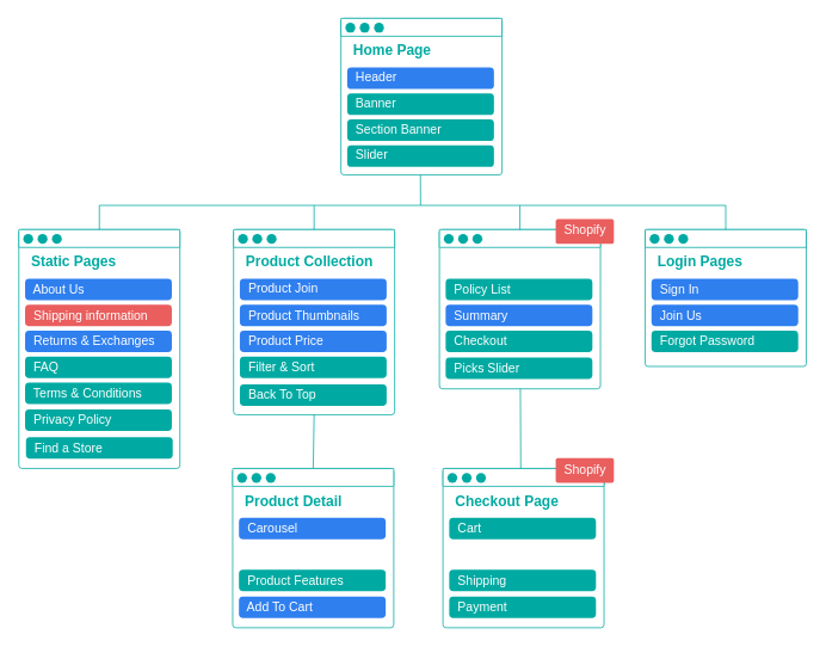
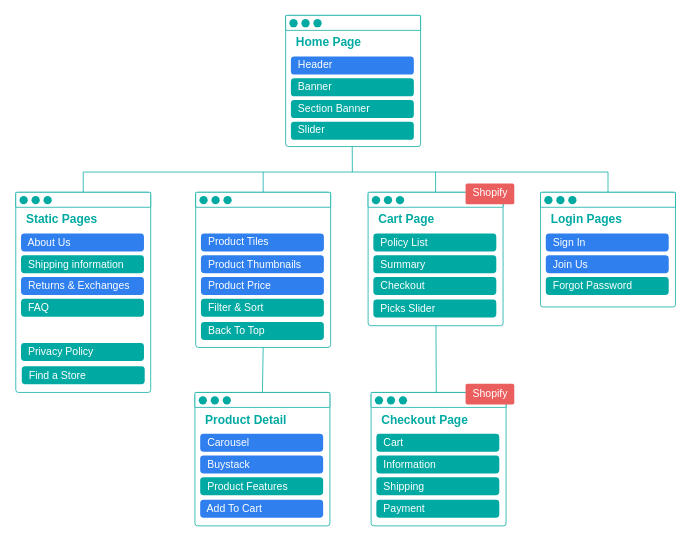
  <mxCell id="0" />
  <mxCell id="1" parent="0" />
  <mxCell id="2" value="" style="rounded=1;whiteSpace=wrap;html=1;arcSize=2;strokeColor=#00AAA2;" parent="1" vertex="1"><mxGeometry x="380" y="20" width="180" height="175" as="geometry" /></mxCell>
  <mxCell id="3" value="&lt;font style=&quot;font-size: 14px ; line-height: 60%&quot;&gt;&amp;nbsp; Slider&lt;/font&gt;" style="rounded=1;whiteSpace=wrap;html=1;arcSize=19;fontColor=#FFFFFF;align=left;strokeColor=none;fillColor=#00AAA2;" parent="1" vertex="1"><mxGeometry x="387" y="162" width="164" height="24" as="geometry" /></mxCell>
  <mxCell id="4" value="" style="rounded=1;whiteSpace=wrap;html=1;arcSize=2;strokeColor=#00AAA2;" parent="1" vertex="1"><mxGeometry x="380" y="20" width="180" height="20" as="geometry" /></mxCell>
  <mxCell id="5" value="" style="ellipse;whiteSpace=wrap;html=1;aspect=fixed;fontColor=#00AAA2;fillColor=#00AAA2;strokeColor=none;" parent="1" vertex="1"><mxGeometry x="385" y="25" width="11" height="11" as="geometry" /></mxCell>
  <mxCell id="6" value="" style="ellipse;whiteSpace=wrap;html=1;aspect=fixed;fontColor=#2F7FEF;fillColor=#00AAA2;strokeColor=none;" parent="1" vertex="1"><mxGeometry x="401" y="25" width="11" height="11" as="geometry" /></mxCell>
  <mxCell id="7" value="" style="ellipse;whiteSpace=wrap;html=1;aspect=fixed;fontColor=#2F7FEF;fillColor=#00AAA2;strokeColor=none;" parent="1" vertex="1"><mxGeometry x="417" y="25" width="11" height="11" as="geometry" /></mxCell>
  <mxCell id="8" value="&lt;font style=&quot;font-size: 14px ; line-height: 60%&quot;&gt;&amp;nbsp; Header&lt;/font&gt;" style="rounded=1;whiteSpace=wrap;html=1;arcSize=19;fillColor=#2F7FEF;fontColor=#FFFFFF;align=left;strokeColor=none;" parent="1" vertex="1"><mxGeometry x="387" y="75" width="164" height="24" as="geometry" /></mxCell>
  <mxCell id="9" value="Home Page" style="text;strokeColor=none;align=left;verticalAlign=top;spacingLeft=4;spacingRight=4;overflow=hidden;rotatable=0;points=[[0,0.5],[1,0.5]];portConstraint=eastwest;fontStyle=1;fontSize=16;labelBackgroundColor=none;fontColor=#00AAA2;" parent="1" vertex="1"><mxGeometry x="388" y="40" width="102" height="30" as="geometry" /></mxCell>
  <mxCell id="10" value="&lt;font style=&quot;font-size: 14px ; line-height: 60%&quot;&gt;&amp;nbsp; Banner&lt;/font&gt;" style="rounded=1;whiteSpace=wrap;html=1;arcSize=19;fontColor=#FFFFFF;align=left;strokeColor=none;fillColor=#00AAA2;" parent="1" vertex="1"><mxGeometry x="387" y="104" width="164" height="24" as="geometry" /></mxCell>
  <mxCell id="11" value="&lt;font style=&quot;font-size: 14px ; line-height: 60%&quot;&gt;&amp;nbsp; Section Banner&lt;/font&gt;" style="rounded=1;whiteSpace=wrap;html=1;arcSize=19;fontColor=#FFFFFF;align=left;strokeColor=none;fillColor=#00AAA2;" parent="1" vertex="1"><mxGeometry x="387" y="133" width="164" height="24" as="geometry" /></mxCell>
  <mxCell id="12" value="" style="rounded=1;whiteSpace=wrap;html=1;arcSize=2;strokeColor=#00AAA2;" parent="1" vertex="1"><mxGeometry x="260" y="256" width="180" height="207" as="geometry" /></mxCell>
  <mxCell id="13" value="&lt;span style=&quot;font-size: 14px&quot;&gt;&amp;nbsp; Filter &amp;amp; Sort&lt;/span&gt;" style="rounded=1;whiteSpace=wrap;html=1;arcSize=19;fontColor=#FFFFFF;align=left;strokeColor=none;fillColor=#00AAA2;" parent="1" vertex="1"><mxGeometry x="267" y="398" width="164" height="24" as="geometry" /></mxCell>
  <mxCell id="14" value="" style="rounded=1;whiteSpace=wrap;html=1;arcSize=2;strokeColor=#00AAA2;" parent="1" vertex="1"><mxGeometry x="260" y="256" width="180" height="20" as="geometry" /></mxCell>
  <mxCell id="15" value="" style="ellipse;whiteSpace=wrap;html=1;aspect=fixed;fontColor=#00AAA2;fillColor=#00AAA2;strokeColor=none;" parent="1" vertex="1"><mxGeometry x="265" y="261" width="11" height="11" as="geometry" /></mxCell>
  <mxCell id="16" value="" style="ellipse;whiteSpace=wrap;html=1;aspect=fixed;fontColor=#2F7FEF;fillColor=#00AAA2;strokeColor=none;" parent="1" vertex="1"><mxGeometry x="281" y="261" width="11" height="11" as="geometry" /></mxCell>
  <mxCell id="17" value="" style="ellipse;whiteSpace=wrap;html=1;aspect=fixed;fontColor=#2F7FEF;fillColor=#00AAA2;strokeColor=none;" parent="1" vertex="1"><mxGeometry x="297" y="261" width="11" height="11" as="geometry" /></mxCell>
- <mxCell id="18" value="&lt;font style=&quot;font-size: 14px ; line-height: 60%&quot;&gt;&amp;nbsp; Product Join&lt;/font&gt;" style="rounded=1;whiteSpace=wrap;html=1;arcSize=19;fillColor=#2F7FEF;fontColor=#FFFFFF;align=left;strokeColor=none;" parent="1" vertex="1"><mxGeometry x="267" y="311" width="164" height="24" as="geometry" /></mxCell>
- <mxCell id="19" value="Product Collection" style="text;strokeColor=none;align=left;verticalAlign=top;spacingLeft=4;spacingRight=4;overflow=hidden;rotatable=0;points=[[0,0.5],[1,0.5]];portConstraint=eastwest;fontStyle=1;fontSize=16;labelBackgroundColor=none;fontColor=#00AAA2;" parent="1" vertex="1"><mxGeometry x="268" y="276" width="172" height="30" as="geometry" /></mxCell>
+ <mxCell id="18" value="&lt;font style=&quot;font-size: 14px ; line-height: 60%&quot;&gt;&amp;nbsp; Product Tiles&lt;/font&gt;" style="rounded=1;whiteSpace=wrap;html=1;arcSize=19;fillColor=#2F7FEF;fontColor=#FFFFFF;align=left;strokeColor=none;" parent="1" vertex="1"><mxGeometry x="267" y="311" width="164" height="24" as="geometry" /></mxCell>
  <mxCell id="20" value="&lt;span style=&quot;font-size: 14px&quot;&gt;&amp;nbsp; Product Thumbnails&lt;/span&gt;" style="rounded=1;whiteSpace=wrap;html=1;arcSize=19;fontColor=#FFFFFF;align=left;strokeColor=none;fillColor=#2F7FEF;" parent="1" vertex="1"><mxGeometry x="267" y="340" width="164" height="24" as="geometry" /></mxCell>
  <mxCell id="21" value="&lt;span style=&quot;font-size: 14px&quot;&gt;&amp;nbsp; Product Price&lt;/span&gt;" style="rounded=1;whiteSpace=wrap;html=1;arcSize=19;fontColor=#FFFFFF;align=left;strokeColor=none;fillColor=#2F7FEF;" parent="1" vertex="1"><mxGeometry x="267" y="369" width="164" height="24" as="geometry" /></mxCell>
  <mxCell id="22" value="&lt;span style=&quot;font-size: 14px&quot;&gt;&amp;nbsp; Back To Top&lt;/span&gt;" style="rounded=1;whiteSpace=wrap;html=1;arcSize=19;fontColor=#FFFFFF;align=left;strokeColor=none;fillColor=#00AAA2;" parent="1" vertex="1"><mxGeometry x="267" y="429" width="164" height="24" as="geometry" /></mxCell>
  <mxCell id="23" value="" style="rounded=1;whiteSpace=wrap;html=1;arcSize=2;strokeColor=#00AAA2;" parent="1" vertex="1"><mxGeometry x="20" y="256" width="180" height="267" as="geometry" /></mxCell>
  <mxCell id="24" value="&lt;span style=&quot;font-size: 14px&quot;&gt;&amp;nbsp; FAQ&lt;/span&gt;" style="rounded=1;whiteSpace=wrap;html=1;arcSize=19;fontColor=#FFFFFF;align=left;strokeColor=none;fillColor=#00AAA2;" parent="1" vertex="1"><mxGeometry x="27" y="398" width="164" height="24" as="geometry" /></mxCell>
  <mxCell id="25" value="" style="rounded=1;whiteSpace=wrap;html=1;arcSize=2;strokeColor=#00AAA2;" parent="1" vertex="1"><mxGeometry x="20" y="256" width="180" height="20" as="geometry" /></mxCell>
  <mxCell id="26" value="" style="ellipse;whiteSpace=wrap;html=1;aspect=fixed;fontColor=#00AAA2;fillColor=#00AAA2;strokeColor=none;" parent="1" vertex="1"><mxGeometry x="25" y="261" width="11" height="11" as="geometry" /></mxCell>
  <mxCell id="27" value="" style="ellipse;whiteSpace=wrap;html=1;aspect=fixed;fontColor=#2F7FEF;fillColor=#00AAA2;strokeColor=none;" parent="1" vertex="1"><mxGeometry x="41" y="261" width="11" height="11" as="geometry" /></mxCell>
  <mxCell id="28" value="" style="ellipse;whiteSpace=wrap;html=1;aspect=fixed;fontColor=#2F7FEF;fillColor=#00AAA2;strokeColor=none;" parent="1" vertex="1"><mxGeometry x="57" y="261" width="11" height="11" as="geometry" /></mxCell>
  <mxCell id="29" value="&lt;span style=&quot;font-size: 14px&quot;&gt;&amp;nbsp; About Us&lt;/span&gt;" style="rounded=1;whiteSpace=wrap;html=1;arcSize=19;fillColor=#2F7FEF;fontColor=#FFFFFF;align=left;strokeColor=none;" parent="1" vertex="1"><mxGeometry x="27" y="311" width="164" height="24" as="geometry" /></mxCell>
  <mxCell id="30" value="Static Pages" style="text;strokeColor=none;align=left;verticalAlign=top;spacingLeft=4;spacingRight=4;overflow=hidden;rotatable=0;points=[[0,0.5],[1,0.5]];portConstraint=eastwest;fontStyle=1;fontSize=16;labelBackgroundColor=none;fontColor=#00AAA2;" parent="1" vertex="1"><mxGeometry x="28" y="276" width="172" height="30" as="geometry" /></mxCell>
- <mxCell id="31" value="&lt;span style=&quot;font-size: 14px&quot;&gt;&amp;nbsp; Shipping information&lt;/span&gt;" style="rounded=1;whiteSpace=wrap;html=1;arcSize=19;fontColor=#FFFFFF;align=left;strokeColor=none;fillColor=#ea5e5e;" parent="1" vertex="1"><mxGeometry x="27" y="340" width="164" height="24" as="geometry" /></mxCell>
+ <mxCell id="31" value="&lt;span style=&quot;font-size: 14px&quot;&gt;&amp;nbsp; Shipping information&lt;/span&gt;" style="rounded=1;whiteSpace=wrap;html=1;arcSize=19;fontColor=#FFFFFF;align=left;strokeColor=none;fillColor=#00AAA2;" parent="1" vertex="1"><mxGeometry x="27" y="340" width="164" height="24" as="geometry" /></mxCell>
  <mxCell id="32" value="&lt;span style=&quot;font-size: 14px&quot;&gt;&amp;nbsp; Returns &amp;amp; Exchanges&lt;/span&gt;" style="rounded=1;whiteSpace=wrap;html=1;arcSize=19;fontColor=#FFFFFF;align=left;strokeColor=none;fillColor=#2f7fef;" parent="1" vertex="1"><mxGeometry x="27" y="369" width="164" height="24" as="geometry" /></mxCell>
- <mxCell id="33" value="&lt;span style=&quot;font-size: 14px&quot;&gt;&amp;nbsp; Terms &amp;amp; Conditions&lt;/span&gt;" style="rounded=1;whiteSpace=wrap;html=1;arcSize=19;fontColor=#FFFFFF;align=left;strokeColor=none;fillColor=#00AAA2;" parent="1" vertex="1"><mxGeometry x="27" y="427" width="164" height="24" as="geometry" /></mxCell>
  <mxCell id="34" value="&lt;span style=&quot;font-size: 14px&quot;&gt;&amp;nbsp; Privacy Policy&lt;/span&gt;" style="rounded=1;whiteSpace=wrap;html=1;arcSize=19;fontColor=#FFFFFF;align=left;strokeColor=none;fillColor=#00AAA2;" parent="1" vertex="1"><mxGeometry x="27" y="457" width="164" height="24" as="geometry" /></mxCell>
  <mxCell id="35" value="&lt;span style=&quot;font-size: 14px&quot;&gt;&amp;nbsp; Find a Store&lt;/span&gt;" style="rounded=1;whiteSpace=wrap;html=1;arcSize=19;fontColor=#FFFFFF;align=left;strokeColor=none;fillColor=#00AAA2;" parent="1" vertex="1"><mxGeometry x="28" y="488" width="164" height="24" as="geometry" /></mxCell>
  <mxCell id="36" value="" style="rounded=1;whiteSpace=wrap;html=1;arcSize=2;strokeColor=#00AAA2;" parent="1" vertex="1"><mxGeometry x="720" y="256" width="180" height="153" as="geometry" /></mxCell>
  <mxCell id="37" value="" style="rounded=1;whiteSpace=wrap;html=1;arcSize=2;strokeColor=#00AAA2;" parent="1" vertex="1"><mxGeometry x="720" y="256" width="180" height="20" as="geometry" /></mxCell>
  <mxCell id="38" value="" style="ellipse;whiteSpace=wrap;html=1;aspect=fixed;fontColor=#00AAA2;fillColor=#00AAA2;strokeColor=none;" parent="1" vertex="1"><mxGeometry x="725" y="261" width="11" height="11" as="geometry" /></mxCell>
  <mxCell id="39" value="" style="ellipse;whiteSpace=wrap;html=1;aspect=fixed;fontColor=#2F7FEF;fillColor=#00AAA2;strokeColor=none;" parent="1" vertex="1"><mxGeometry x="741" y="261" width="11" height="11" as="geometry" /></mxCell>
  <mxCell id="40" value="" style="ellipse;whiteSpace=wrap;html=1;aspect=fixed;fontColor=#2F7FEF;fillColor=#00AAA2;strokeColor=none;" parent="1" vertex="1"><mxGeometry x="757" y="261" width="11" height="11" as="geometry" /></mxCell>
  <mxCell id="41" value="&lt;span style=&quot;font-size: 14px&quot;&gt;&amp;nbsp; Sign In&lt;/span&gt;" style="rounded=1;whiteSpace=wrap;html=1;arcSize=19;fillColor=#2F7FEF;fontColor=#FFFFFF;align=left;strokeColor=none;" parent="1" vertex="1"><mxGeometry x="727" y="311" width="164" height="24" as="geometry" /></mxCell>
  <mxCell id="42" value="Login Pages" style="text;strokeColor=none;align=left;verticalAlign=top;spacingLeft=4;spacingRight=4;overflow=hidden;rotatable=0;points=[[0,0.5],[1,0.5]];portConstraint=eastwest;fontStyle=1;fontSize=16;labelBackgroundColor=none;fontColor=#00AAA2;" parent="1" vertex="1"><mxGeometry x="728" y="276" width="172" height="30" as="geometry" /></mxCell>
  <mxCell id="43" value="&lt;span style=&quot;font-size: 14px&quot;&gt;&amp;nbsp; Join Us&lt;/span&gt;" style="rounded=1;whiteSpace=wrap;html=1;arcSize=19;fontColor=#FFFFFF;align=left;strokeColor=none;fillColor=#2F7FEF;" parent="1" vertex="1"><mxGeometry x="727" y="340" width="164" height="24" as="geometry" /></mxCell>
  <mxCell id="44" value="&lt;span style=&quot;font-size: 14px&quot;&gt;&amp;nbsp; Forgot Password&lt;/span&gt;" style="rounded=1;whiteSpace=wrap;html=1;arcSize=19;fontColor=#FFFFFF;align=left;strokeColor=none;fillColor=#00AAA2;" parent="1" vertex="1"><mxGeometry x="727" y="369" width="164" height="24" as="geometry" /></mxCell>
  <mxCell id="45" value="" style="rounded=1;whiteSpace=wrap;html=1;arcSize=2;strokeColor=#00AAA2;" parent="1" vertex="1"><mxGeometry x="490" y="256" width="180" height="178" as="geometry" /></mxCell>
  <mxCell id="46" value="" style="rounded=1;whiteSpace=wrap;html=1;arcSize=2;strokeColor=#00AAA2;" parent="1" vertex="1"><mxGeometry x="490" y="256" width="180" height="20" as="geometry" /></mxCell>
  <mxCell id="47" value="" style="ellipse;whiteSpace=wrap;html=1;aspect=fixed;fontColor=#00AAA2;fillColor=#00AAA2;strokeColor=none;" parent="1" vertex="1"><mxGeometry x="495" y="261" width="11" height="11" as="geometry" /></mxCell>
  <mxCell id="48" value="" style="ellipse;whiteSpace=wrap;html=1;aspect=fixed;fontColor=#2F7FEF;fillColor=#00AAA2;strokeColor=none;" parent="1" vertex="1"><mxGeometry x="511" y="261" width="11" height="11" as="geometry" /></mxCell>
  <mxCell id="49" value="" style="ellipse;whiteSpace=wrap;html=1;aspect=fixed;fontColor=#2F7FEF;fillColor=#00AAA2;strokeColor=none;" parent="1" vertex="1"><mxGeometry x="527" y="261" width="11" height="11" as="geometry" /></mxCell>
  <mxCell id="50" value="&lt;span style=&quot;font-size: 14px&quot;&gt;&amp;nbsp; Policy List&lt;/span&gt;" style="rounded=1;whiteSpace=wrap;html=1;arcSize=19;fontColor=#FFFFFF;align=left;strokeColor=none;fillColor=#00AAA2;" parent="1" vertex="1"><mxGeometry x="497" y="311" width="164" height="24" as="geometry" /></mxCell>
- <mxCell id="52" value="&lt;span style=&quot;font-size: 14px&quot;&gt;&amp;nbsp; Summary&lt;/span&gt;" style="rounded=1;whiteSpace=wrap;html=1;arcSize=19;fontColor=#FFFFFF;align=left;strokeColor=none;fillColor=#2f7fef;" parent="1" vertex="1"><mxGeometry x="497" y="340" width="164" height="24" as="geometry" /></mxCell>
+ <mxCell id="51" value="Cart Page" style="text;strokeColor=none;align=left;verticalAlign=top;spacingLeft=4;spacingRight=4;overflow=hidden;rotatable=0;points=[[0,0.5],[1,0.5]];portConstraint=eastwest;fontStyle=1;fontSize=16;labelBackgroundColor=none;fontColor=#00AAA2;" parent="1" vertex="1"><mxGeometry x="498" y="276" width="172" height="30" as="geometry" /></mxCell>
+ <mxCell id="52" value="&lt;span style=&quot;font-size: 14px&quot;&gt;&amp;nbsp; Summary&lt;/span&gt;" style="rounded=1;whiteSpace=wrap;html=1;arcSize=19;fontColor=#FFFFFF;align=left;strokeColor=none;fillColor=#00AAA2;" parent="1" vertex="1"><mxGeometry x="497" y="340" width="164" height="24" as="geometry" /></mxCell>
  <mxCell id="53" value="&lt;span style=&quot;font-size: 14px&quot;&gt;&amp;nbsp; Checkout&lt;/span&gt;" style="rounded=1;whiteSpace=wrap;html=1;arcSize=19;fontColor=#FFFFFF;align=left;strokeColor=none;fillColor=#00AAA2;" parent="1" vertex="1"><mxGeometry x="497" y="369" width="164" height="24" as="geometry" /></mxCell>
  <mxCell id="54" value="&lt;span style=&quot;font-size: 14px&quot;&gt;&amp;nbsp; Picks Slider&lt;/span&gt;" style="rounded=1;whiteSpace=wrap;html=1;arcSize=19;fontColor=#FFFFFF;align=left;strokeColor=none;fillColor=#00AAA2;" parent="1" vertex="1"><mxGeometry x="497" y="399" width="164" height="24" as="geometry" /></mxCell>
  <mxCell id="55" value="" style="endArrow=none;html=1;fontSize=16;fontColor=#FFFFFF;strokeColor=#00AAA2;" parent="1" source="14" edge="1"><mxGeometry width="50" height="50" relative="1" as="geometry"><mxPoint x="294" y="249" as="sourcePoint" /><mxPoint x="350" y="229" as="targetPoint" /></mxGeometry></mxCell>
  <mxCell id="56" value="" style="endArrow=none;html=1;fontSize=16;fontColor=#FFFFFF;strokeColor=#00AAA2;" parent="1" edge="1"><mxGeometry width="50" height="50" relative="1" as="geometry"><mxPoint x="810" y="229" as="sourcePoint" /><mxPoint x="110" y="229" as="targetPoint" /></mxGeometry></mxCell>
  <mxCell id="57" value="" style="endArrow=none;html=1;fontSize=16;fontColor=#FFFFFF;strokeColor=#00AAA2;exitX=0.5;exitY=0;exitDx=0;exitDy=0;" parent="1" source="25" edge="1"><mxGeometry width="50" height="50" relative="1" as="geometry"><mxPoint x="840" y="239" as="sourcePoint" /><mxPoint x="110" y="229" as="targetPoint" /></mxGeometry></mxCell>
  <mxCell id="58" value="" style="endArrow=none;html=1;fontSize=16;fontColor=#FFFFFF;strokeColor=#00AAA2;exitX=0.5;exitY=0;exitDx=0;exitDy=0;entryX=0.5;entryY=1;entryDx=0;entryDy=0;" parent="1" source="61" target="12" edge="1"><mxGeometry width="50" height="50" relative="1" as="geometry"><mxPoint x="340" y="539" as="sourcePoint" /><mxPoint x="380" y="479" as="targetPoint" /><Array as="points" /></mxGeometry></mxCell>
  <mxCell id="59" value="" style="group" parent="1" vertex="1" connectable="0"><mxGeometry x="259" y="523" width="180" height="178" as="geometry" /></mxCell>
  <mxCell id="60" value="" style="rounded=1;whiteSpace=wrap;html=1;arcSize=2;strokeColor=#00AAA2;" parent="59" vertex="1"><mxGeometry width="180" height="178" as="geometry" /></mxCell>
  <mxCell id="61" value="" style="rounded=1;whiteSpace=wrap;html=1;arcSize=2;strokeColor=#00AAA2;" parent="59" vertex="1"><mxGeometry width="180" height="20" as="geometry" /></mxCell>
  <mxCell id="62" value="" style="ellipse;whiteSpace=wrap;html=1;aspect=fixed;fontColor=#00AAA2;fillColor=#00AAA2;strokeColor=none;" parent="59" vertex="1"><mxGeometry x="5" y="5" width="11" height="11" as="geometry" /></mxCell>
  <mxCell id="63" value="" style="ellipse;whiteSpace=wrap;html=1;aspect=fixed;fontColor=#2F7FEF;fillColor=#00AAA2;strokeColor=none;" parent="59" vertex="1"><mxGeometry x="21" y="5" width="11" height="11" as="geometry" /></mxCell>
  <mxCell id="64" value="" style="ellipse;whiteSpace=wrap;html=1;aspect=fixed;fontColor=#2F7FEF;fillColor=#00AAA2;strokeColor=none;" parent="59" vertex="1"><mxGeometry x="37" y="5" width="11" height="11" as="geometry" /></mxCell>
  <mxCell id="65" value="&lt;span style=&quot;font-size: 14px&quot;&gt;&amp;nbsp; Carousel&lt;/span&gt;" style="rounded=1;whiteSpace=wrap;html=1;arcSize=19;fillColor=#2F7FEF;fontColor=#FFFFFF;align=left;strokeColor=none;" parent="59" vertex="1"><mxGeometry x="7" y="55" width="164" height="24" as="geometry" /></mxCell>
  <mxCell id="66" value="Product Detail" style="text;strokeColor=none;align=left;verticalAlign=top;spacingLeft=4;spacingRight=4;overflow=hidden;rotatable=0;points=[[0,0.5],[1,0.5]];portConstraint=eastwest;fontStyle=1;fontSize=16;labelBackgroundColor=none;fontColor=#00AAA2;" parent="59" vertex="1"><mxGeometry x="8" y="20" width="172" height="30" as="geometry" /></mxCell>
+ <mxCell id="67" value="&lt;span style=&quot;font-size: 14px&quot;&gt;&amp;nbsp; Buystack&lt;/span&gt;" style="rounded=1;whiteSpace=wrap;html=1;arcSize=19;fontColor=#FFFFFF;align=left;strokeColor=none;fillColor=#2F7FEF;" parent="59" vertex="1"><mxGeometry x="7" y="84" width="164" height="24" as="geometry" /></mxCell>
  <mxCell id="68" value="&lt;span style=&quot;font-size: 14px&quot;&gt;&amp;nbsp; Product Features&lt;/span&gt;" style="rounded=1;whiteSpace=wrap;html=1;arcSize=19;fontColor=#FFFFFF;align=left;strokeColor=none;fillColor=#00AAA2;" parent="59" vertex="1"><mxGeometry x="7" y="113" width="164" height="24" as="geometry" /></mxCell>
  <mxCell id="69" value="&lt;span style=&quot;font-size: 14px&quot;&gt;&amp;nbsp; Add To Cart&amp;nbsp;&lt;/span&gt;" style="rounded=1;whiteSpace=wrap;html=1;arcSize=19;fontColor=#FFFFFF;align=left;strokeColor=none;fillColor=#2F7FEF;" parent="59" vertex="1"><mxGeometry x="7" y="143" width="164" height="24" as="geometry" /></mxCell>
  <mxCell id="70" value="" style="group" parent="1" vertex="1" connectable="0"><mxGeometry x="494" y="523" width="191" height="178" as="geometry" /></mxCell>
  <mxCell id="71" value="" style="rounded=1;whiteSpace=wrap;html=1;arcSize=2;strokeColor=#00AAA2;" parent="70" vertex="1"><mxGeometry width="180" height="178" as="geometry" /></mxCell>
  <mxCell id="72" value="" style="rounded=1;whiteSpace=wrap;html=1;arcSize=2;strokeColor=#00AAA2;" parent="70" vertex="1"><mxGeometry width="180" height="20" as="geometry" /></mxCell>
  <mxCell id="73" value="" style="ellipse;whiteSpace=wrap;html=1;aspect=fixed;fontColor=#00AAA2;fillColor=#00AAA2;strokeColor=none;" parent="70" vertex="1"><mxGeometry x="5" y="5" width="11" height="11" as="geometry" /></mxCell>
  <mxCell id="74" value="" style="ellipse;whiteSpace=wrap;html=1;aspect=fixed;fontColor=#2F7FEF;fillColor=#00AAA2;strokeColor=none;" parent="70" vertex="1"><mxGeometry x="21" y="5" width="11" height="11" as="geometry" /></mxCell>
  <mxCell id="75" value="" style="ellipse;whiteSpace=wrap;html=1;aspect=fixed;fontColor=#2F7FEF;fillColor=#00AAA2;strokeColor=none;" parent="70" vertex="1"><mxGeometry x="37" y="5" width="11" height="11" as="geometry" /></mxCell>
  <mxCell id="76" value="&lt;span style=&quot;font-size: 14px&quot;&gt;&amp;nbsp; Cart&lt;/span&gt;" style="rounded=1;whiteSpace=wrap;html=1;arcSize=19;fontColor=#FFFFFF;align=left;strokeColor=none;fillColor=#00AAA2;" parent="70" vertex="1"><mxGeometry x="7" y="55" width="164" height="24" as="geometry" /></mxCell>
  <mxCell id="77" value="Checkout Page" style="text;strokeColor=none;align=left;verticalAlign=top;spacingLeft=4;spacingRight=4;overflow=hidden;rotatable=0;points=[[0,0.5],[1,0.5]];portConstraint=eastwest;fontStyle=1;fontSize=16;labelBackgroundColor=none;fontColor=#00AAA2;" parent="70" vertex="1"><mxGeometry x="8" y="20" width="172" height="30" as="geometry" /></mxCell>
+ <mxCell id="78" value="&lt;span style=&quot;font-size: 14px&quot;&gt;&amp;nbsp; Information&lt;/span&gt;" style="rounded=1;whiteSpace=wrap;html=1;arcSize=19;fontColor=#FFFFFF;align=left;strokeColor=none;fillColor=#00AAA2;" parent="70" vertex="1"><mxGeometry x="7" y="84" width="164" height="24" as="geometry" /></mxCell>
  <mxCell id="79" value="&lt;span style=&quot;font-size: 14px&quot;&gt;&amp;nbsp; Shipping&lt;/span&gt;" style="rounded=1;whiteSpace=wrap;html=1;arcSize=19;fontColor=#FFFFFF;align=left;strokeColor=none;fillColor=#00AAA2;" parent="70" vertex="1"><mxGeometry x="7" y="113" width="164" height="24" as="geometry" /></mxCell>
  <mxCell id="80" value="&lt;span style=&quot;font-size: 14px&quot;&gt;&amp;nbsp; Payment&lt;/span&gt;" style="rounded=1;whiteSpace=wrap;html=1;arcSize=19;fontColor=#FFFFFF;align=left;strokeColor=none;fillColor=#00AAA2;" parent="70" vertex="1"><mxGeometry x="7" y="143" width="164" height="24" as="geometry" /></mxCell>
  <mxCell id="81" value="" style="endArrow=none;html=1;fontSize=16;fontColor=#FFFFFF;strokeColor=#00AAA2;entryX=0.5;entryY=1;entryDx=0;entryDy=0;exitX=0.483;exitY=0.017;exitDx=0;exitDy=0;exitPerimeter=0;" parent="1" source="72" edge="1"><mxGeometry width="50" height="50" relative="1" as="geometry"><mxPoint x="581" y="519" as="sourcePoint" /><mxPoint x="580.5" y="434" as="targetPoint" /><Array as="points" /></mxGeometry></mxCell>
  <mxCell id="82" value="&lt;span style=&quot;font-size: 14px ; line-height: 70%&quot;&gt;&amp;nbsp; Shopify&lt;/span&gt;" style="rounded=1;whiteSpace=wrap;html=1;arcSize=9;fontColor=#FFFFFF;align=left;strokeColor=none;fillColor=#EA5E5E;" parent="1" vertex="1"><mxGeometry x="620" y="244.41" width="65" height="27.59" as="geometry" /></mxCell>
  <mxCell id="83" value="&lt;span style=&quot;font-size: 14px ; line-height: 70%&quot;&gt;&amp;nbsp; Shopify&lt;/span&gt;" style="rounded=1;whiteSpace=wrap;html=1;arcSize=9;fontColor=#FFFFFF;align=left;strokeColor=none;fillColor=#EA5E5E;" parent="1" vertex="1"><mxGeometry x="620" y="511.41" width="65" height="27.59" as="geometry" /></mxCell>
  <mxCell id="84" value="" style="endArrow=none;html=1;fontSize=16;fontColor=#FFFFFF;strokeColor=#00AAA2;exitX=0.5;exitY=0;exitDx=0;exitDy=0;" parent="1" source="37" edge="1"><mxGeometry width="50" height="50" relative="1" as="geometry"><mxPoint x="790.44" y="523.34" as="sourcePoint" /><mxPoint x="810" y="229" as="targetPoint" /><Array as="points" /></mxGeometry></mxCell>
  <mxCell id="85" value="" style="endArrow=none;html=1;fontSize=16;fontColor=#FFFFFF;strokeColor=#00AAA2;" parent="1" edge="1"><mxGeometry width="50" height="50" relative="1" as="geometry"><mxPoint x="469" y="229" as="sourcePoint" /><mxPoint x="468.8" y="195" as="targetPoint" /><Array as="points"><mxPoint x="468.8" y="195" /></Array></mxGeometry></mxCell>
  <mxCell id="86" value="" style="endArrow=none;html=1;fontSize=16;fontColor=#FFFFFF;strokeColor=#00AAA2;exitX=0.5;exitY=0;exitDx=0;exitDy=0;" edge="1" parent="1" source="46"><mxGeometry width="50" height="50" relative="1" as="geometry"><mxPoint x="640" y="206" as="sourcePoint" /><mxPoint x="580" y="229" as="targetPoint" /></mxGeometry></mxCell>
